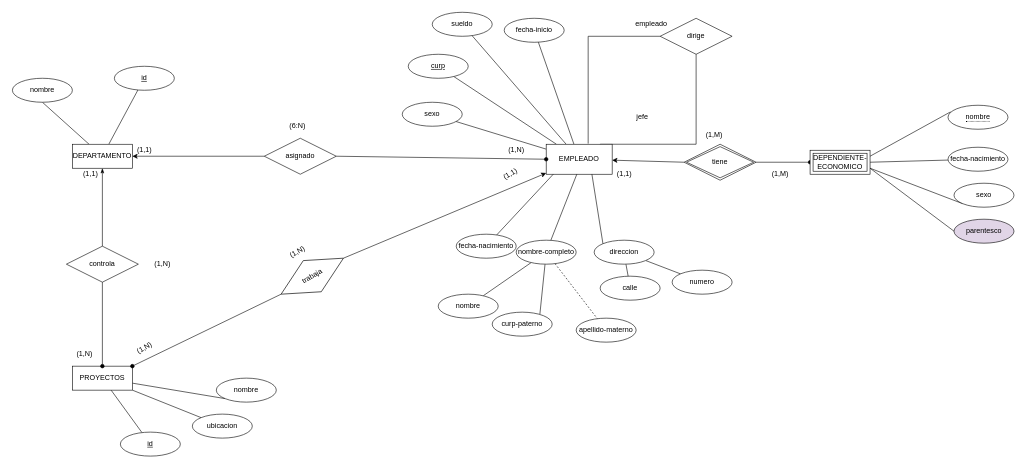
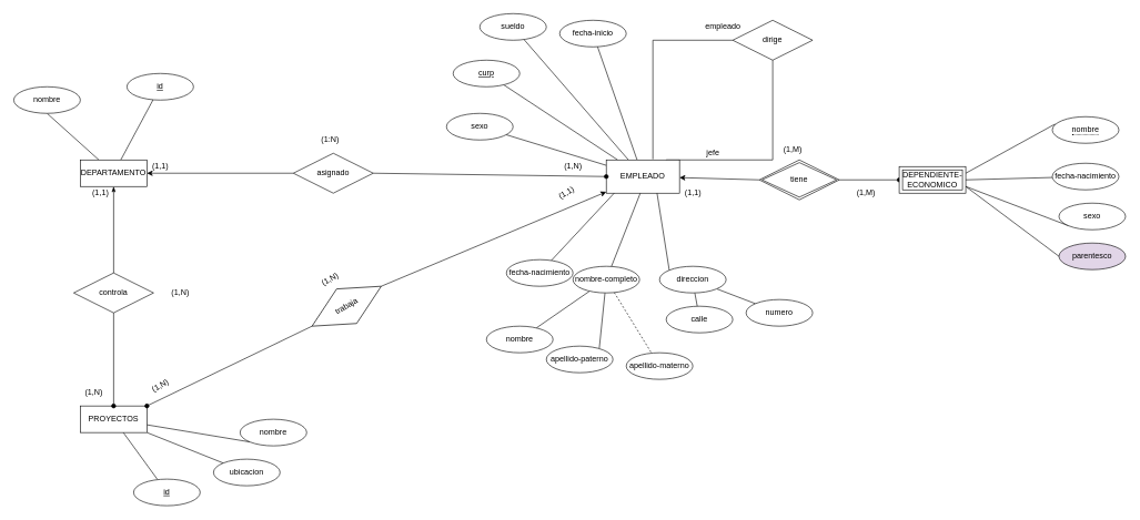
  <mxCell id="0" />
  <mxCell id="1" parent="0" />
  <mxCell id="2" style="edgeStyle=none;rounded=0;orthogonalLoop=1;jettySize=auto;html=1;entryX=0.396;entryY=0.973;entryDx=0;entryDy=0;entryPerimeter=0;endArrow=none;endFill=0;" parent="1" source="4" target="60" edge="1"><mxGeometry relative="1" as="geometry"><mxPoint x="228.4" y="172.76" as="targetPoint" /></mxGeometry></mxCell>
  <mxCell id="3" style="edgeStyle=none;rounded=0;orthogonalLoop=1;jettySize=auto;html=1;entryX=0.5;entryY=1;entryDx=0;entryDy=0;endArrow=none;endFill=0;" parent="1" source="4" target="5" edge="1"><mxGeometry relative="1" as="geometry" /></mxCell>
  <mxCell id="4" value="&lt;div&gt;DEPARTAMENTO&lt;/div&gt;" style="whiteSpace=wrap;html=1;align=center;" parent="1" vertex="1"><mxGeometry x="120" y="240" width="100" height="40" as="geometry" /></mxCell>
  <mxCell id="5" value="nombre" style="ellipse;whiteSpace=wrap;html=1;align=center;" parent="1" vertex="1"><mxGeometry x="20" y="130" width="100" height="40" as="geometry" /></mxCell>
  <mxCell id="6" style="edgeStyle=elbowEdgeStyle;rounded=0;orthogonalLoop=1;jettySize=auto;html=1;entryX=0.5;entryY=1;entryDx=0;entryDy=0;elbow=vertical;endArrow=none;endFill=0;" parent="1" target="17" edge="1"><mxGeometry relative="1" as="geometry"><mxPoint x="1000" y="281" as="sourcePoint" /><Array as="points"><mxPoint x="1130" y="240" /><mxPoint x="1220" y="200" /><mxPoint x="1120" y="250" /><mxPoint x="980" y="330" /><mxPoint x="1070" y="340" /></Array></mxGeometry></mxCell>
  <mxCell id="7" style="rounded=0;orthogonalLoop=1;jettySize=auto;elbow=vertical;html=1;endArrow=none;endFill=0;" parent="1" source="14" target="42" edge="1"><mxGeometry relative="1" as="geometry" /></mxCell>
  <mxCell id="8" style="edgeStyle=none;rounded=0;orthogonalLoop=1;jettySize=auto;html=1;endArrow=none;endFill=0;" parent="1" source="14" target="41" edge="1"><mxGeometry relative="1" as="geometry" /></mxCell>
  <mxCell id="9" style="edgeStyle=none;rounded=0;orthogonalLoop=1;jettySize=auto;html=1;endArrow=none;endFill=0;" parent="1" source="14" target="40" edge="1"><mxGeometry relative="1" as="geometry" /></mxCell>
  <mxCell id="10" style="edgeStyle=none;rounded=0;orthogonalLoop=1;jettySize=auto;html=1;endArrow=none;endFill=0;" parent="1" source="14" target="15" edge="1"><mxGeometry relative="1" as="geometry" /></mxCell>
  <mxCell id="11" style="edgeStyle=none;rounded=0;orthogonalLoop=1;jettySize=auto;html=1;endArrow=none;endFill=0;" parent="1" target="43" edge="1"><mxGeometry relative="1" as="geometry"><mxPoint x="931.111" y="280" as="sourcePoint" /></mxGeometry></mxCell>
  <mxCell id="12" style="edgeStyle=none;rounded=0;orthogonalLoop=1;jettySize=auto;html=1;endArrow=none;endFill=0;" parent="1" target="30" edge="1"><mxGeometry relative="1" as="geometry"><mxPoint x="965" y="280" as="sourcePoint" /></mxGeometry></mxCell>
  <mxCell id="13" style="edgeStyle=none;rounded=0;orthogonalLoop=1;jettySize=auto;html=1;entryX=0;entryY=0;entryDx=0;entryDy=0;endArrow=none;endFill=0;" parent="1" target="33" edge="1"><mxGeometry relative="1" as="geometry"><mxPoint x="984.656" y="280" as="sourcePoint" /></mxGeometry></mxCell>
  <mxCell id="14" value="EMPLEADO" style="whiteSpace=wrap;html=1;align=center;" parent="1" vertex="1"><mxGeometry x="910" y="240" width="110" height="50" as="geometry" /></mxCell>
  <mxCell id="15" value="fecha-inicio" style="ellipse;whiteSpace=wrap;html=1;align=center;" parent="1" vertex="1"><mxGeometry x="840" y="30" width="100" height="40" as="geometry" /></mxCell>
  <mxCell id="16" style="edgeStyle=elbowEdgeStyle;rounded=0;orthogonalLoop=1;jettySize=auto;elbow=vertical;html=1;endArrow=none;endFill=0;" parent="1" source="17" edge="1"><mxGeometry relative="1" as="geometry"><mxPoint x="980" y="239" as="targetPoint" /><Array as="points"><mxPoint x="1130" y="60" /><mxPoint x="1110" y="60" /><mxPoint x="1210" y="50" /><mxPoint x="1080" y="190" /><mxPoint x="1050" y="190" /><mxPoint x="1060" y="180" /></Array></mxGeometry></mxCell>
  <mxCell id="17" value="dirige" style="shape=rhombus;perimeter=rhombusPerimeter;whiteSpace=wrap;html=1;align=center;" parent="1" vertex="1"><mxGeometry x="1100" y="30" width="120" height="60" as="geometry" /></mxCell>
- <mxCell id="18" value="jefe" style="text;html=1;align=center;verticalAlign=middle;resizable=0;points=[];autosize=1;strokeColor=none;" parent="1" vertex="1"><mxGeometry x="1055" y="185" width="30" height="20" as="geometry" /></mxCell>
+ <mxCell id="18" value="jefe" style="text;html=1;align=center;verticalAlign=middle;resizable=0;points=[];autosize=1;strokeColor=none;" parent="1" vertex="1"><mxGeometry x="1055" y="220" width="30" height="20" as="geometry" /></mxCell>
  <mxCell id="19" value="empleado" style="text;html=1;align=center;verticalAlign=middle;resizable=0;points=[];autosize=1;strokeColor=none;" parent="1" vertex="1"><mxGeometry x="1050" y="30" width="70" height="20" as="geometry" /></mxCell>
  <mxCell id="20" style="edgeStyle=none;rounded=0;orthogonalLoop=1;jettySize=auto;html=1;entryX=0;entryY=1;entryDx=0;entryDy=0;endArrow=none;endFill=0;" parent="1" source="23" target="24" edge="1"><mxGeometry relative="1" as="geometry" /></mxCell>
  <mxCell id="21" style="edgeStyle=none;rounded=0;orthogonalLoop=1;jettySize=auto;html=1;endArrow=none;endFill=0;" parent="1" source="23" target="25" edge="1"><mxGeometry relative="1" as="geometry" /></mxCell>
  <mxCell id="22" style="edgeStyle=none;rounded=0;orthogonalLoop=1;jettySize=auto;html=1;endArrow=none;endFill=0;" parent="1" source="23" target="26" edge="1"><mxGeometry relative="1" as="geometry" /></mxCell>
  <mxCell id="23" value="PROYECTOS" style="whiteSpace=wrap;html=1;align=center;" parent="1" vertex="1"><mxGeometry x="120" y="610" width="100" height="40" as="geometry" /></mxCell>
  <mxCell id="24" value="nombre" style="ellipse;whiteSpace=wrap;html=1;align=center;" parent="1" vertex="1"><mxGeometry x="360" y="630" width="100" height="40" as="geometry" /></mxCell>
  <mxCell id="25" value="id" style="ellipse;whiteSpace=wrap;html=1;align=center;fontStyle=4;" parent="1" vertex="1"><mxGeometry x="200" y="720" width="100" height="40" as="geometry" /></mxCell>
  <mxCell id="26" value="ubicacion" style="ellipse;whiteSpace=wrap;html=1;align=center;" parent="1" vertex="1"><mxGeometry x="320" y="690" width="100" height="40" as="geometry" /></mxCell>
  <mxCell id="27" style="edgeStyle=none;rounded=0;orthogonalLoop=1;jettySize=auto;html=1;endArrow=none;endFill=0;" parent="1" source="30" target="34" edge="1"><mxGeometry relative="1" as="geometry" /></mxCell>
  <mxCell id="28" style="edgeStyle=none;rounded=0;orthogonalLoop=1;jettySize=auto;html=1;entryX=0.795;entryY=0.083;entryDx=0;entryDy=0;entryPerimeter=0;endArrow=none;endFill=0;" parent="1" source="30" target="35" edge="1"><mxGeometry relative="1" as="geometry" /></mxCell>
  <mxCell id="29" style="edgeStyle=none;rounded=0;orthogonalLoop=1;jettySize=auto;html=1;endArrow=none;endFill=0;dashed=1;" parent="1" source="30" target="37" edge="1"><mxGeometry relative="1" as="geometry" /></mxCell>
  <mxCell id="30" value="nombre-completo" style="ellipse;whiteSpace=wrap;html=1;align=center;" parent="1" vertex="1"><mxGeometry x="860" y="400" width="100" height="40" as="geometry" /></mxCell>
  <mxCell id="31" style="edgeStyle=none;rounded=0;orthogonalLoop=1;jettySize=auto;html=1;endArrow=none;endFill=0;" parent="1" source="33" target="38" edge="1"><mxGeometry relative="1" as="geometry" /></mxCell>
  <mxCell id="32" style="edgeStyle=none;rounded=0;orthogonalLoop=1;jettySize=auto;html=1;endArrow=none;endFill=0;" parent="1" source="33" target="39" edge="1"><mxGeometry relative="1" as="geometry" /></mxCell>
  <mxCell id="33" value="direccion" style="ellipse;whiteSpace=wrap;html=1;align=center;" parent="1" vertex="1"><mxGeometry x="990" y="400" width="100" height="40" as="geometry" /></mxCell>
  <mxCell id="34" value="nombre" style="ellipse;whiteSpace=wrap;html=1;align=center;" parent="1" vertex="1"><mxGeometry x="730" y="490" width="100" height="40" as="geometry" /></mxCell>
- <mxCell id="35" value="curp-paterno" style="ellipse;whiteSpace=wrap;html=1;align=center;" parent="1" vertex="1"><mxGeometry x="820" y="520" width="100" height="40" as="geometry" /></mxCell>
+ <mxCell id="35" value="apellido-paterno" style="ellipse;whiteSpace=wrap;html=1;align=center;" parent="1" vertex="1"><mxGeometry x="820" y="520" width="100" height="40" as="geometry" /></mxCell>
  <mxCell id="36" style="edgeStyle=elbowEdgeStyle;rounded=0;orthogonalLoop=1;jettySize=auto;elbow=vertical;html=1;exitX=1;exitY=1;exitDx=0;exitDy=0;endArrow=none;endFill=0;" parent="1" source="35" target="35" edge="1"><mxGeometry relative="1" as="geometry" /></mxCell>
- <mxCell id="37" value="apellido-materno" style="ellipse;whiteSpace=wrap;html=1;align=center;" parent="1" vertex="1"><mxGeometry x="960" y="530" width="100" height="40" as="geometry" /></mxCell>
+ <mxCell id="37" value="apellido-materno" style="ellipse;whiteSpace=wrap;html=1;align=center;" parent="1" vertex="1"><mxGeometry x="940" y="530" width="100" height="40" as="geometry" /></mxCell>
  <mxCell id="38" value="calle" style="ellipse;whiteSpace=wrap;html=1;align=center;" parent="1" vertex="1"><mxGeometry x="1000" y="460" width="100" height="40" as="geometry" /></mxCell>
  <mxCell id="39" value="numero" style="ellipse;whiteSpace=wrap;html=1;align=center;" parent="1" vertex="1"><mxGeometry x="1120" y="450" width="100" height="40" as="geometry" /></mxCell>
  <mxCell id="40" value="sueldo" style="ellipse;whiteSpace=wrap;html=1;align=center;" parent="1" vertex="1"><mxGeometry x="720" y="20" width="100" height="40" as="geometry" /></mxCell>
  <mxCell id="41" value="curp" style="ellipse;whiteSpace=wrap;html=1;align=center;fontStyle=4;" parent="1" vertex="1"><mxGeometry x="680" y="90" width="100" height="40" as="geometry" /></mxCell>
  <mxCell id="42" value="sexo" style="ellipse;whiteSpace=wrap;html=1;align=center;" parent="1" vertex="1"><mxGeometry x="670" y="170" width="100" height="40" as="geometry" /></mxCell>
  <mxCell id="43" value="fecha-nacimiento" style="ellipse;whiteSpace=wrap;html=1;align=center;" parent="1" vertex="1"><mxGeometry x="760" y="390" width="100" height="40" as="geometry" /></mxCell>
  <mxCell id="44" value="asignado" style="shape=rhombus;perimeter=rhombusPerimeter;whiteSpace=wrap;html=1;align=center;" parent="1" vertex="1"><mxGeometry x="440" y="230" width="120" height="60" as="geometry" /></mxCell>
  <mxCell id="45" value="" style="endArrow=oval;html=1;rounded=0;exitX=1;exitY=0.5;exitDx=0;exitDy=0;entryX=0;entryY=0.5;entryDx=0;entryDy=0;endFill=1;" parent="1" source="44" target="14" edge="1"><mxGeometry relative="1" as="geometry"><mxPoint x="600" y="270" as="sourcePoint" /><mxPoint x="760" y="270" as="targetPoint" /></mxGeometry></mxCell>
  <mxCell id="46" value="" style="endArrow=none;html=1;rounded=0;exitX=1;exitY=0.5;exitDx=0;exitDy=0;entryX=0;entryY=0.5;entryDx=0;entryDy=0;startArrow=classic;startFill=1;" parent="1" source="4" target="44" edge="1"><mxGeometry relative="1" as="geometry"><mxPoint x="270" y="259.58" as="sourcePoint" /><mxPoint x="430" y="259.58" as="targetPoint" /></mxGeometry></mxCell>
  <mxCell id="47" value="(1,1)" style="text;html=1;align=center;verticalAlign=middle;resizable=0;points=[];autosize=1;strokeColor=none;" parent="1" vertex="1"><mxGeometry x="220" y="240" width="40" height="20" as="geometry" /></mxCell>
  <mxCell id="48" value="(1,N)" style="text;html=1;align=center;verticalAlign=middle;resizable=0;points=[];autosize=1;strokeColor=none;" parent="1" vertex="1"><mxGeometry x="840" y="240" width="40" height="20" as="geometry" /></mxCell>
- <mxCell id="49" value="(6:N)" style="text;html=1;align=center;verticalAlign=middle;resizable=0;points=[];autosize=1;strokeColor=none;" parent="1" vertex="1"><mxGeometry x="475" y="200" width="40" height="20" as="geometry" /></mxCell>
+ <mxCell id="49" value="(1:N)" style="text;html=1;align=center;verticalAlign=middle;resizable=0;points=[];autosize=1;strokeColor=none;" parent="1" vertex="1"><mxGeometry x="475" y="200" width="40" height="20" as="geometry" /></mxCell>
  <mxCell id="50" value="controla" style="shape=rhombus;perimeter=rhombusPerimeter;whiteSpace=wrap;html=1;align=center;" parent="1" vertex="1"><mxGeometry x="110" y="410" width="120" height="60" as="geometry" /></mxCell>
  <mxCell id="51" value="" style="endArrow=classicThin;html=1;rounded=0;entryX=0.5;entryY=1;entryDx=0;entryDy=0;exitX=0.5;exitY=0;exitDx=0;exitDy=0;endFill=1;" parent="1" source="50" target="4" edge="1"><mxGeometry relative="1" as="geometry"><mxPoint x="240" y="430" as="sourcePoint" /><mxPoint x="400" y="430" as="targetPoint" /></mxGeometry></mxCell>
  <mxCell id="52" value="" style="endArrow=oval;html=1;rounded=0;exitX=0.5;exitY=1;exitDx=0;exitDy=0;endFill=1;" parent="1" source="50" target="23" edge="1"><mxGeometry relative="1" as="geometry"><mxPoint x="240" y="430" as="sourcePoint" /><mxPoint x="400" y="430" as="targetPoint" /></mxGeometry></mxCell>
  <mxCell id="53" value="(1,N)" style="text;html=1;align=center;verticalAlign=middle;resizable=0;points=[];autosize=1;strokeColor=none;" parent="1" vertex="1"><mxGeometry x="120" y="580" width="40" height="20" as="geometry" /></mxCell>
  <mxCell id="54" value="(1,1)" style="text;html=1;align=center;verticalAlign=middle;resizable=0;points=[];autosize=1;strokeColor=none;" parent="1" vertex="1"><mxGeometry x="130" y="280" width="40" height="20" as="geometry" /></mxCell>
  <mxCell id="55" value="trabaja" style="shape=rhombus;perimeter=rhombusPerimeter;whiteSpace=wrap;html=1;align=center;rotation=-30;" parent="1" vertex="1"><mxGeometry x="460" y="430" width="120" height="60" as="geometry" /></mxCell>
  <mxCell id="56" value="" style="endArrow=classic;html=1;rounded=0;exitX=1;exitY=0.5;exitDx=0;exitDy=0;endFill=1;" parent="1" source="55" target="14" edge="1"><mxGeometry relative="1" as="geometry"><mxPoint x="490" y="400" as="sourcePoint" /><mxPoint x="650" y="400" as="targetPoint" /></mxGeometry></mxCell>
  <mxCell id="57" style="edgeStyle=none;rounded=0;orthogonalLoop=1;jettySize=auto;html=1;entryX=0;entryY=0.5;entryDx=0;entryDy=0;endArrow=none;endFill=0;exitX=1;exitY=0;exitDx=0;exitDy=0;startArrow=oval;startFill=1;" parent="1" source="23" target="55" edge="1"><mxGeometry relative="1" as="geometry"><mxPoint x="326.772" y="550" as="sourcePoint" /></mxGeometry></mxCell>
  <mxCell id="58" value="(1,N)" style="text;html=1;align=center;verticalAlign=middle;resizable=0;points=[];autosize=1;strokeColor=none;rotation=-30;" parent="1" vertex="1"><mxGeometry x="220" y="570" width="40" height="20" as="geometry" /></mxCell>
  <mxCell id="59" value="(1,1)" style="text;html=1;align=center;verticalAlign=middle;resizable=0;points=[];autosize=1;strokeColor=none;rotation=-30;" parent="1" vertex="1"><mxGeometry x="830" y="280" width="40" height="20" as="geometry" /></mxCell>
  <mxCell id="60" value="id" style="ellipse;whiteSpace=wrap;html=1;align=center;fontStyle=4;" vertex="1" parent="1"><mxGeometry x="190" y="110" width="100" height="40" as="geometry" /></mxCell>
  <mxCell id="61" style="rounded=0;orthogonalLoop=1;jettySize=auto;html=1;entryX=0;entryY=0.5;entryDx=0;entryDy=0;endArrow=none;endFill=0;exitX=1;exitY=0.75;exitDx=0;exitDy=0;" edge="1" parent="1" source="75" target="66"><mxGeometry relative="1" as="geometry"><mxPoint x="1441.304" y="295" as="sourcePoint" /></mxGeometry></mxCell>
  <mxCell id="62" style="edgeStyle=none;rounded=0;orthogonalLoop=1;jettySize=auto;html=1;entryX=0;entryY=1;entryDx=0;entryDy=0;endArrow=none;endFill=0;exitX=1;exitY=0.75;exitDx=0;exitDy=0;" edge="1" parent="1" source="75" target="65"><mxGeometry relative="1" as="geometry"><mxPoint x="1470" y="293.651" as="sourcePoint" /></mxGeometry></mxCell>
  <mxCell id="63" style="edgeStyle=none;rounded=0;orthogonalLoop=1;jettySize=auto;html=1;endArrow=none;endFill=0;exitX=1;exitY=0.5;exitDx=0;exitDy=0;" edge="1" parent="1" source="75" target="67"><mxGeometry relative="1" as="geometry"><mxPoint x="1470" y="268.478" as="sourcePoint" /></mxGeometry></mxCell>
  <mxCell id="64" style="edgeStyle=none;rounded=0;orthogonalLoop=1;jettySize=auto;html=1;entryX=0.043;entryY=0.275;entryDx=0;entryDy=0;entryPerimeter=0;endArrow=none;endFill=0;exitX=1;exitY=0.25;exitDx=0;exitDy=0;" edge="1" parent="1" source="75" target="68"><mxGeometry relative="1" as="geometry"><mxPoint x="1454.851" y="245" as="sourcePoint" /></mxGeometry></mxCell>
  <mxCell id="65" value="sexo" style="ellipse;whiteSpace=wrap;html=1;align=center;" vertex="1" parent="1"><mxGeometry x="1590" y="305" width="100" height="40" as="geometry" /></mxCell>
  <mxCell id="66" value="parentesco" style="ellipse;whiteSpace=wrap;html=1;align=center;fillColor=#e1d5e7;" vertex="1" parent="1"><mxGeometry x="1590" y="365" width="100" height="40" as="geometry" /></mxCell>
  <mxCell id="67" value="fecha-nacimiento" style="ellipse;whiteSpace=wrap;html=1;align=center;" vertex="1" parent="1"><mxGeometry x="1580" y="245" width="100" height="40" as="geometry" /></mxCell>
  <mxCell id="68" value="&lt;span style=&quot;border-bottom: 1px dotted&quot;&gt;nombre&lt;/span&gt;" style="ellipse;whiteSpace=wrap;html=1;align=center;" vertex="1" parent="1"><mxGeometry x="1580" y="175" width="100" height="40" as="geometry" /></mxCell>
  <mxCell id="69" style="edgeStyle=none;rounded=0;orthogonalLoop=1;jettySize=auto;html=1;endArrow=classic;endFill=1;exitX=0;exitY=0.5;exitDx=0;exitDy=0;" edge="1" parent="1" source="74" target="14"><mxGeometry relative="1" as="geometry"><mxPoint x="1141.786" y="268.929" as="sourcePoint" /></mxGeometry></mxCell>
  <mxCell id="70" style="edgeStyle=none;rounded=0;orthogonalLoop=1;jettySize=auto;html=1;endArrow=oval;endFill=1;exitX=1;exitY=0.5;exitDx=0;exitDy=0;entryX=0;entryY=0.5;entryDx=0;entryDy=0;" edge="1" parent="1" source="74" target="75"><mxGeometry relative="1" as="geometry"><mxPoint x="1240" y="270" as="sourcePoint" /><mxPoint x="1330" y="270" as="targetPoint" /></mxGeometry></mxCell>
  <mxCell id="71" value="(1,1)" style="text;html=1;align=center;verticalAlign=middle;resizable=0;points=[];autosize=1;strokeColor=none;" vertex="1" parent="1"><mxGeometry x="1020" y="280" width="40" height="20" as="geometry" /></mxCell>
  <mxCell id="72" value="(1,M)" style="text;html=1;align=center;verticalAlign=middle;resizable=0;points=[];autosize=1;strokeColor=none;" vertex="1" parent="1"><mxGeometry x="1280" y="280" width="40" height="20" as="geometry" /></mxCell>
  <mxCell id="73" value="(1,M)" style="text;html=1;align=center;verticalAlign=middle;resizable=0;points=[];autosize=1;strokeColor=none;" vertex="1" parent="1"><mxGeometry x="1170" y="215" width="40" height="20" as="geometry" /></mxCell>
  <mxCell id="74" value="tiene" style="shape=rhombus;double=1;perimeter=rhombusPerimeter;whiteSpace=wrap;html=1;align=center;" vertex="1" parent="1"><mxGeometry x="1140" y="240" width="120" height="60" as="geometry" /></mxCell>
  <mxCell id="75" value="DEPENDIENTE-ECONOMICO" style="shape=ext;margin=3;double=1;whiteSpace=wrap;html=1;align=center;" vertex="1" parent="1"><mxGeometry x="1350" y="250" width="100" height="40" as="geometry" /></mxCell>
  <mxCell id="76" value="(1,N)" style="text;html=1;align=center;verticalAlign=middle;resizable=0;points=[];autosize=1;strokeColor=none;rotation=-30;" vertex="1" parent="1"><mxGeometry x="475" y="410" width="40" height="20" as="geometry" /></mxCell>
  <mxCell id="77" value="(1,N)" style="text;html=1;align=center;verticalAlign=middle;resizable=0;points=[];autosize=1;strokeColor=none;rotation=0;" vertex="1" parent="1"><mxGeometry x="250" y="430" width="40" height="20" as="geometry" /></mxCell>
